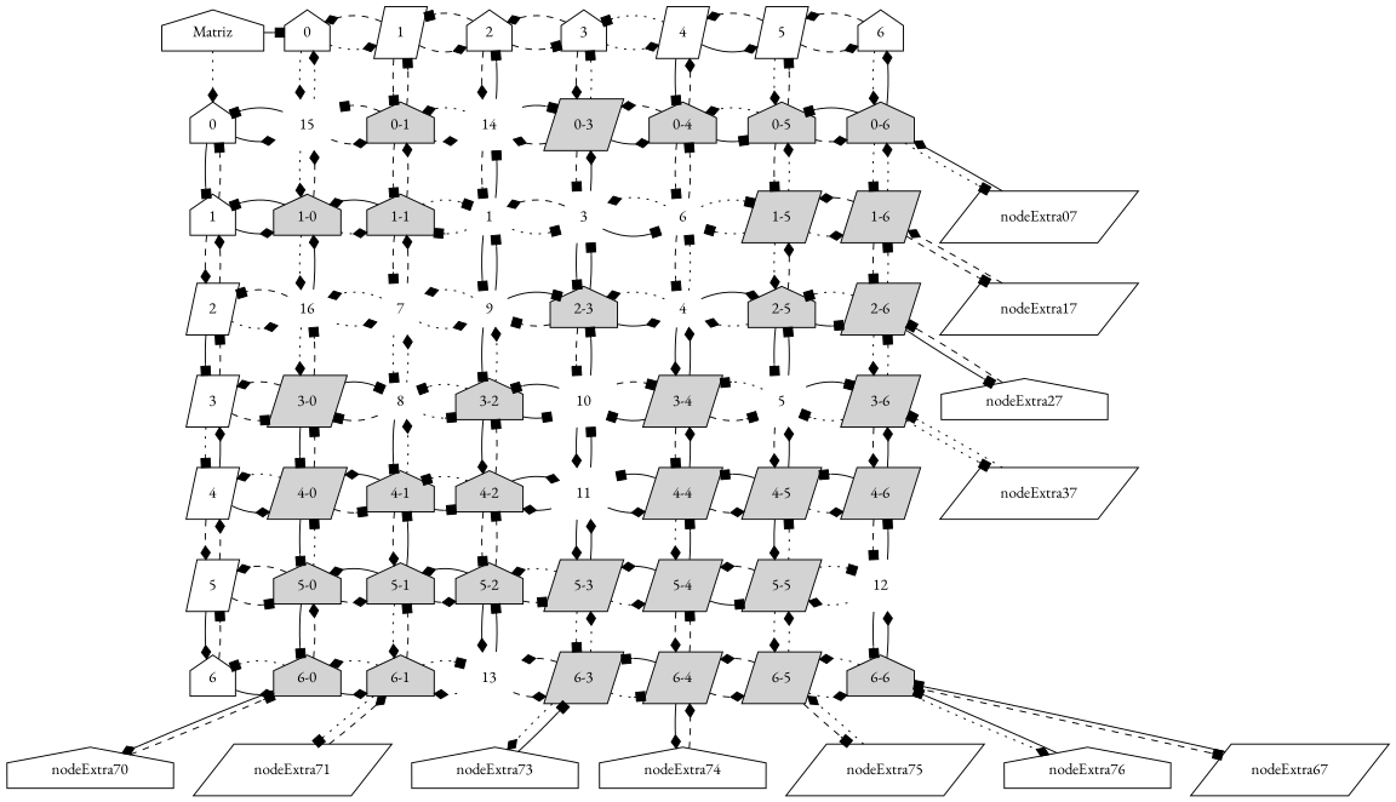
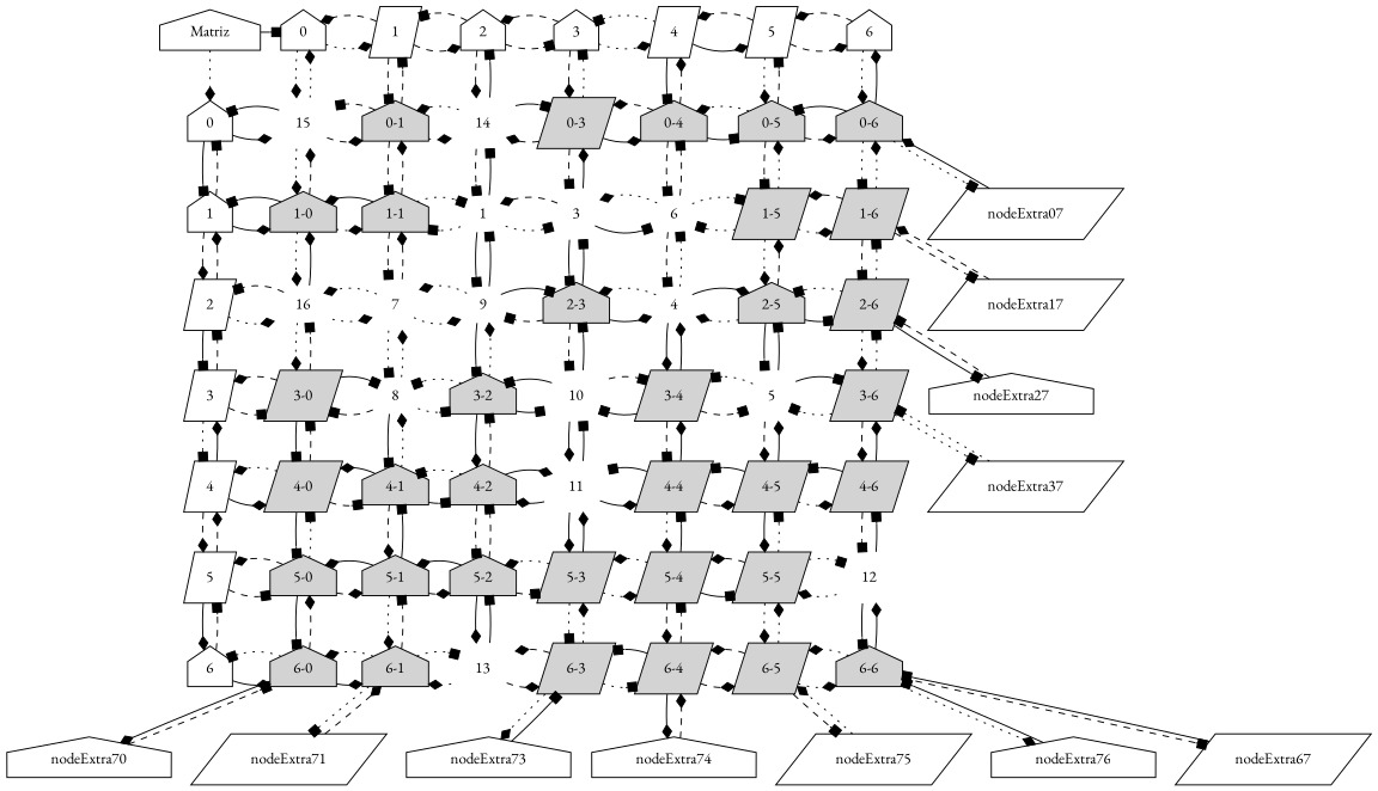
  digraph {
    fontname="EB Garamond"
    rankdir=TB
    node [fontname="EB Garamond" shape=parallelogram style=filled]
    edge [arrowhead=diamond fontname="EB Garamond" style=solid]
    n1 [group=-1 height=.1 label=Matriz shape=house width=.1 style=""]
    n2 [group=0 height=.1 label=0 shape=house width=.1 style=""]
    n3 [group=1 height=.1 label=1 width=.1 style=""]
    n4 [group=2 height=.1 label=2 shape=house width=.1 style=""]
    n5 [group=3 height=.1 label=3 shape=house width=.1 style=""]
    n6 [group=4 height=.1 label=4 width=.1 style=""]
    n7 [group=5 height=.1 label=5 width=.1 style=""]
    n8 [group=6 height=.1 label=6 shape=house width=.1 style=""]
    n9 [group=-1 height=.1 label=0 shape=house width=.1 style=""]
    n10 [color=white group=0 height=.1 label=15 width=.1]
    n11 [group=1 height=.1 label="0-1" shape=house width=.1]
    n12 [group=3 height=.1 label="0-3" width=.1]
    n13 [group=4 height=.1 label="0-4" shape=house width=.1]
    n14 [group=5 height=.1 label="0-5" shape=house width=.1]
    n15 [group=6 height=.1 label="0-6" shape=house width=.1]
    n16 [color=white group=2 height=.1 label=14 width=.1]
    n17 [group=-1 height=.1 label=1 shape=house width=.1 style=""]
    n18 [color=white group=2 height=.1 label=1 shape=house width=.1]
    n19 [group=0 height=.1 label="1-0" shape=house width=.1]
    n20 [group=1 height=.1 label="1-1" shape=house width=.1]
    n21 [group=5 height=.1 label="1-5" width=.1]
    n22 [group=6 height=.1 label="1-6" width=.1]
    n23 [color=White group=3 height=.1 label=3 width=.1]
    n24 [color=white group=4 height=.1 label=6 shape=house width=.1]
    n25 [group=-1 height=.1 label=2 width=.1 style=""]
    n26 [color=white group=0 height=.1 label=16 shape=house width=.1]
    n27 [group=3 height=.1 label="2-3" shape=house width=.1]
    n28 [group=5 height=.1 label="2-5" shape=house width=.1]
    n29 [group=6 height=.1 label="2-6" width=.1]
    n30 [color=white group=1 height=.1 label=7 width=.1]
    n31 [color=white group=2 height=.1 label=9 shape=house width=.1]
    n32 [color=white group=4 height=.1 label=4 shape=house width=.1]
    n33 [group=-1 height=.1 label=3 width=.1 style=""]
    n34 [color=white group=1 height=.1 label=8 shape=house width=.1]
    n35 [group=0 height=.1 label="3-0" width=.1]
    n36 [group=2 height=.1 label="3-2" shape=house width=.1]
    n37 [group=4 height=.1 label="3-4" width=.1]
    n38 [group=6 height=.1 label="3-6" width=.1]
    n39 [color=white group=3 height=.1 label=10 width=.1]
    n40 [color=white group=5 height=.1 label=5 width=.1]
    n41 [group=-1 height=.1 label=4 width=.1 style=""]
    n42 [color=white group=3 height=.1 label=11 width=.1]
    n43 [group=0 height=.1 label="4-0" width=.1]
    n44 [group=1 height=.1 label="4-1" shape=house width=.1]
    n45 [group=2 height=.1 label="4-2" shape=house width=.1]
    n46 [group=4 height=.1 label="4-4" width=.1]
    n47 [group=5 height=.1 label="4-5" width=.1]
    n48 [group=6 height=.1 label="4-6" width=.1]
    n49 [group=-1 height=.1 label=5 width=.1 style=""]
    n50 [color=white group=6 height=.1 label=12 width=.1]
    n51 [group=0 height=.1 label="5-0" shape=house width=.1]
    n52 [group=1 height=.1 label="5-1" shape=house width=.1]
    n53 [group=2 height=.1 label="5-2" shape=house width=.1]
    n54 [group=3 height=.1 label="5-3" width=.1]
    n55 [group=4 height=.1 label="5-4" width=.1]
    n56 [group=5 height=.1 label="5-5" width=.1]
    n57 [group=-1 height=.1 label=6 shape=house width=.1 style=""]
    n58 [color=white group=2 height=.1 label=13 width=.1]
    n59 [group=0 height=.1 label="6-0" shape=house width=.1]
    n60 [group=1 height=.1 label="6-1" shape=house width=.1]
    n61 [group=3 height=.1 label="6-3" width=.1]
    n62 [group=4 height=.1 label="6-4" width=.1]
    n63 [group=5 height=.1 label="6-5" width=.1]
    n64 [group=6 height=.1 label="6-6" shape=house width=.1]
    nodeExtra07 [height=.1 width=.1 style=""]
    nodeExtra17 [height=.1 width=.1 style=""]
    nodeExtra27 [height=.1 shape=house width=.1 style=""]
    nodeExtra37 [height=.1 width=.1 style=""]
    nodeExtra70 [height=.1 shape=house width=.1 style=""]
    nodeExtra71 [height=.1 width=.1 style=""]
    nodeExtra73 [height=.1 shape=house width=.1 style=""]
    nodeExtra74 [height=.1 shape=house width=.1 style=""]
    nodeExtra75 [height=.1 width=.1 style=""]
    nodeExtra76 [height=.1 shape=house width=.1 style=""]
    nodeExtra67 [height=.1 width=.1 style=""]
    subgraph sub_1 {
      rank=same
      n1
      n2
      n3
      n4
      n5
      n6
      n7
      n8
    }
    subgraph sub_2 {
      rank=same
      n9
      n10
      n11
      n12
      n13
      n14
      n15
      n16
    }
    subgraph sub_3 {
      rank=same
      n17
      n18
      n19
      n20
      n21
      n22
      n23
      n24
    }
    subgraph sub_4 {
      rank=same
      n25
      n26
      n27
      n28
      n29
      n30
      n31
      n32
    }
    subgraph sub_5 {
      rank=same
      n33
      n34
      n35
      n36
      n37
      n38
      n39
      n40
    }
    subgraph sub_6 {
      rank=same
      n41
      n42
      n43
      n44
      n45
      n46
      n47
      n48
    }
    subgraph sub_7 {
      rank=same
      n49
      n50
      n51
      n52
      n53
      n54
      n55
      n56
    }
    subgraph sub_8 {
      rank=same
      n57
      n58
      n59
      n60
      n61
      n62
      n63
      n64
    }
    n1 -> n2 [arrowhead=box]
    n1 -> n9 [style=dotted]
    n2 -> n3 [style=dotted]
    n2 -> n10 [style=dotted]
    n3 -> n2 [style=dashed]
    n3 -> n4 [style=dashed]
    n3 -> n11 [arrowhead=box style=dashed]
    n4 -> n3 [arrowhead=box style=dashed]
    n4 -> n5 [arrowhead=box style=dashed]
    n4 -> n16 [style=dashed]
    n5 -> n4 [style=dashed]
    n5 -> n6 [style=dotted]
    n5 -> n12 [style=dashed]
    n6 -> n5 [arrowhead=box style=dotted]
    n6 -> n7
    n6 -> n13 [arrowhead=box]
    n7 -> n6 [style=dashed]
    n7 -> n8 [style=dashed]
    n7 -> n14 [style=dotted]
    n8 -> n7 [style=dashed]
    n8 -> n15 [style=dotted]
    n9 -> n10
    n9 -> n17 [arrowhead=box]
    n10 -> n2 [style=dotted]
    n10 -> n9 [arrowhead=box]
    n10 -> n11 [style=dashed]
    n10 -> n19 [style=dotted]
    n11 -> n3 [arrowhead=box style=dashed]
    n11 -> n10 [arrowhead=box style=dashed]
    n11 -> n16 [style=dotted]
    n11 -> n20 [arrowhead=box style=dashed]
    n12 -> n5 [arrowhead=box style=dotted]
    n12 -> n13
    n12 -> n16 [style=dashed]
    n12 -> n23 [arrowhead=box style=dashed]
    n13 -> n6 [style=dashed]
    n13 -> n12 [style=dashed]
    n13 -> n14 [arrowhead=box]
    n13 -> n24 [arrowhead=box style=dashed]
    n14 -> n7 [arrowhead=box style=dashed]
    n14 -> n13 [style=dotted]
    n14 -> n15 [style=dashed]
    n14 -> n21 [arrowhead=box style=dashed]
    n15 -> n8
    n15 -> n14 [arrowhead=box]
    n15 -> n22 [arrowhead=box style=dotted]
    n15 -> nodeExtra07 [arrowhead=box style=dotted]
    n16 -> n4 [arrowhead=box]
    n16 -> n11 [style=dotted]
    n16 -> n12 [arrowhead=box]
    n16 -> n18 [arrowhead=box style=dashed]
    n17 -> n9 [arrowhead=box style=dashed]
    n17 -> n19
    n17 -> n25 [style=dashed]
    n18 -> n16 [arrowhead=box]
    n18 -> n20 [arrowhead=box style=dotted]
    n18 -> n23 [arrowhead=box style=dotted]
    n18 -> n31 [arrowhead=box]
    n19 -> n10 [style=dashed]
    n19 -> n17 [arrowhead=box]
    n19 -> n20 [style=dotted]
    n19 -> n26 [style=dotted]
    n20 -> n11 [style=dashed]
    n20 -> n18 [arrowhead=box style=dotted]
    n20 -> n19
    n20 -> n30 [arrowhead=box style=dashed]
    n21 -> n14 [style=dotted]
    n21 -> n22 [style=dotted]
    n21 -> n24 [arrowhead=box style=dotted]
    n21 -> n28 [style=dotted]
    n22 -> n15 [style=dotted]
    n22 -> n21 [style=dashed]
    n22 -> n29 [arrowhead=box style=dashed]
    n22 -> nodeExtra17 [arrowhead=box style=dashed]
    n23 -> n12
    n23 -> n18 [style=dashed]
    n23 -> n24 [arrowhead=box]
    n23 -> n27 [arrowhead=box]
    n24 -> n13 [arrowhead=box style=dashed]
    n24 -> n21 [arrowhead=box style=dotted]
    n24 -> n23 [style=dotted]
    n24 -> n32 [arrowhead=box style=dashed]
    n25 -> n17 [style=dashed]
    n25 -> n26 [style=dotted]
    n25 -> n33 [arrowhead=box]
    n26 -> n19
    n26 -> n25 [arrowhead=box style=dashed]
    n26 -> n30 [style=dotted]
    n26 -> n35 [style=dotted]
    n27 -> n23 [arrowhead=box]
    n27 -> n31 [arrowhead=box style=dashed]
    n27 -> n32
    n27 -> n39 [arrowhead=box style=dashed]
    n28 -> n21 [style=dashed]
    n28 -> n29 [arrowhead=box]
    n28 -> n32 [style=dotted]
    n28 -> n40 [arrowhead=box]
    n29 -> n22 [arrowhead=box style=dotted]
    n29 -> n28 [arrowhead=box style=dotted]
    n29 -> n38 [style=dotted]
    n29 -> nodeExtra27 [arrowhead=box]
    n30 -> n20 [style=dashed]
    n30 -> n26 [style=dotted]
    n30 -> n31 [style=dotted]
    n30 -> n34 [arrowhead=box style=dotted]
    n31 -> n18 [arrowhead=box]
    n31 -> n27 [arrowhead=box]
    n31 -> n30 [style=dotted]
    n31 -> n36 [arrowhead=box]
    n32 -> n24 [arrowhead=box style=dotted]
    n32 -> n27 [style=dotted]
    n32 -> n28
    n32 -> n37
    n33 -> n25 [arrowhead=box style=dashed]
    n33 -> n35 [arrowhead=box style=dashed]
    n33 -> n41 [arrowhead=box style=dotted]
    n34 -> n30 [style=dotted]
    n34 -> n35 [arrowhead=box style=dashed]
    n34 -> n36 [arrowhead=box style=dotted]
    n34 -> n44 [arrowhead=box]
    n35 -> n26 [arrowhead=box style=dashed]
    n35 -> n33 [style=dashed]
    n35 -> n34 [arrowhead=box]
    n35 -> n43 [arrowhead=box]
    n36 -> n31 [style=dotted]
    n36 -> n34 [arrowhead=box style=dotted]
    n36 -> n39 [arrowhead=box]
    n36 -> n45
    n37 -> n32
    n37 -> n39 [arrowhead=box]
    n37 -> n40 [arrowhead=box style=dashed]
    n37 -> n46 [arrowhead=box style=dashed]
    n38 -> n29 [arrowhead=box style=dotted]
    n38 -> n40 [arrowhead=box style=dotted]
    n38 -> n48 [style=dashed]
    n38 -> nodeExtra37 [arrowhead=box style=dotted]
    n39 -> n27 [arrowhead=box]
    n39 -> n36 [arrowhead=box]
    n39 -> n37 [arrowhead=box style=dashed]
    n39 -> n42
    n40 -> n28 [arrowhead=box]
    n40 -> n37 [arrowhead=box style=dotted]
    n40 -> n38 [arrowhead=box]
    n40 -> n47 [style=dashed]
    n41 -> n33
    n41 -> n43
    n41 -> n49 [style=dashed]
    n42 -> n39 [arrowhead=box]
    n42 -> n45
    n42 -> n46
    n42 -> n54
    n43 -> n35 [arrowhead=box style=dashed]
    n43 -> n41 [style=dotted]
    n43 -> n44 [arrowhead=box style=dashed]
    n43 -> n51 [arrowhead=box]
    n44 -> n34 [style=dotted]
    n44 -> n43
    n44 -> n45 [arrowhead=box]
    n44 -> n52 [style=dashed]
    n45 -> n36 [arrowhead=box style=dashed]
    n45 -> n42
    n45 -> n44 [arrowhead=box style=dotted]
    n45 -> n53 [arrowhead=box style=dashed]
    n46 -> n37
    n46 -> n42 [arrowhead=box]
    n46 -> n47 [style=dashed]
    n46 -> n55 [style=dotted]
    n47 -> n40
    n47 -> n46 [arrowhead=box]
    n47 -> n48 [style=dotted]
    n47 -> n56
    n48 -> n38
    n48 -> n47 [arrowhead=box]
    n48 -> n50 [arrowhead=box style=dashed]
    n49 -> n41 [style=dashed]
    n49 -> n51 [arrowhead=box style=dashed]
    n49 -> n57
    n50 -> n48 [arrowhead=box]
    n50 -> n56 [style=dotted]
    n50 -> n64 [arrowhead=box]
    n51 -> n43 [arrowhead=box style=dotted]
    n51 -> n49 [style=dashed]
    n51 -> n52 [style=dashed]
    n51 -> n59 [arrowhead=box]
    n52 -> n44 [arrowhead=box]
    n52 -> n51
    n52 -> n53 [style=dashed]
    n52 -> n60 [style=dotted]
    n53 -> n45 [arrowhead=box style=dashed]
    n53 -> n52
    n53 -> n54 [arrowhead=box style=dashed]
    n53 -> n58
    n54 -> n42
    n54 -> n53 [style=dotted]
    n54 -> n55 [style=dotted]
    n54 -> n61 [arrowhead=box style=dotted]
    n55 -> n46 [arrowhead=box]
-   n55 -> n54
+   n55 -> n54 [style=dotted]
    n55 -> n56 [arrowhead=box]
    n55 -> n62 [style=dashed]
    n56 -> n47 [arrowhead=box style=dotted]
    n56 -> n50 [arrowhead=box style=dotted]
    n56 -> n55 [style=dashed]
    n56 -> n63 [style=dotted]
    n57 -> n49 [arrowhead=box style=dashed]
    n57 -> n59
    n58 -> n53 [arrowhead=box]
    n58 -> n60 [style=dotted]
    n58 -> n61 [style=dashed]
    n59 -> n51 [style=dashed]
    n59 -> n57 [arrowhead=box style=dotted]
    n59 -> n60
    n59 -> nodeExtra70
    n60 -> n52 [arrowhead=box style=dashed]
    n60 -> n58 [arrowhead=box style=dotted]
    n60 -> n59 [style=dotted]
    n60 -> nodeExtra71 [arrowhead=box style=dotted]
    n61 -> n54 [style=dotted]
    n61 -> n58 [style=dashed]
    n61 -> n62 [arrowhead=box style=dotted]
    n61 -> nodeExtra73 [style=dotted]
    n62 -> n55 [arrowhead=box style=dashed]
    n62 -> n61 [arrowhead=box]
    n62 -> n63 [style=dashed]
    n62 -> nodeExtra74
    n63 -> n56 [style=dotted]
    n63 -> n62 [style=dashed]
    n63 -> n64 [style=dotted]
    n63 -> nodeExtra75 [arrowhead=box style=dashed]
    n64 -> n50
    n64 -> n63 [style=dotted]
    n64 -> nodeExtra76 [style=dotted]
    n64 -> nodeExtra67 [arrowhead=box style=dashed]
    nodeExtra07 -> n15
    nodeExtra17 -> n22 [style=dashed]
    nodeExtra27 -> n29 [arrowhead=box style=dashed]
    nodeExtra37 -> n38 [arrowhead=box style=dotted]
    nodeExtra70 -> n59 [arrowhead=box style=dashed]
    nodeExtra71 -> n60 [style=dashed]
    nodeExtra73 -> n61 [arrowhead=box]
    nodeExtra74 -> n62 [style=dashed]
    nodeExtra75 -> n63 [style=dotted]
    nodeExtra76 -> n64 [arrowhead=box]
    nodeExtra67 -> n64 [arrowhead=box]
  }
